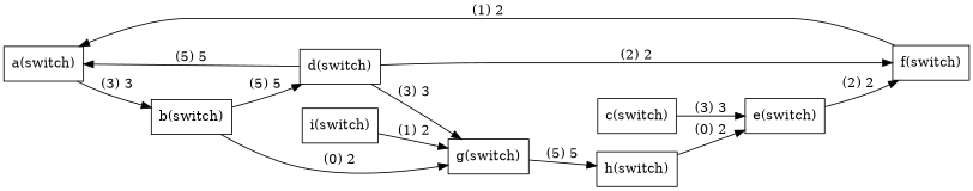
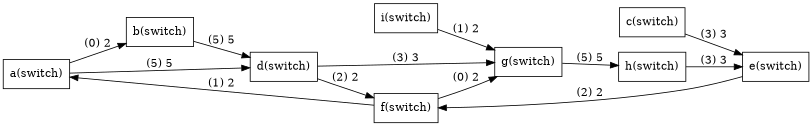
  digraph {
    rankdir=LR
    node [shape=record]
    n1 [label="a(switch)"]
    n2 [label="b(switch)"]
    n3 [label="d(switch)"]
    n4 [label="f(switch)"]
    n5 [label="g(switch)"]
    n6 [label="c(switch)"]
    n7 [label="e(switch)"]
    n8 [label="h(switch)"]
    n9 [label="i(switch)"]
-   n1 -> n2 [label="(3) 3"]
-   n3 -> n1 [label="(5) 5"]
+   n1 -> n2 [label="(0) 2"]
+   n1 -> n3 [label="(5) 5"]
    n2 -> n3 [label="(5) 5"]
    n3 -> n4 [label="(2) 2"]
    n3 -> n5 [label="(3) 3"]
    n4 -> n1 [label="(1) 2"]
-   n2 -> n5 [label="(0) 2"]
+   n4 -> n5 [label="(0) 2"]
    n5 -> n8 [label="(5) 5"]
    n6 -> n7 [label="(3) 3"]
    n7 -> n4 [label="(2) 2"]
-   n8 -> n7 [label="(0) 2"]
+   n8 -> n7 [label="(3) 3"]
    n9 -> n5 [label="(1) 2"]
  }
